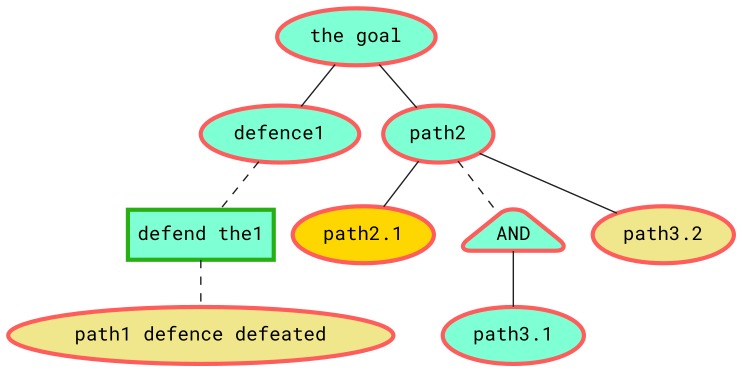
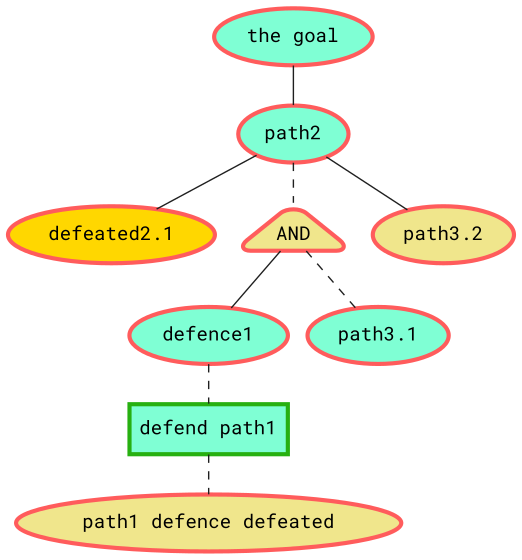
  graph {
    fontname="Roboto Mono"
    nodesep=0.2
    ranksep=0.4
    splines=True
    node [color="#ff5c5c" fillcolor=aquamarine fontname="Roboto Mono" margin=0.1 shape=ellipse style="setlinewidth(3),filled"]
    edge [color="#1f1f1f" fontname="Roboto Mono" style=solid]
    n1 [label="the goal"]
    n2 [label=defence1]
    n3 [label=path2]
-   n4 [color="#27B011" label="defend the1" shape=box]
-   n5 [fillcolor=gold label="path2.1"]
-   n6 [label=AND margin=0.05 shape=triangle style="rounded, setlinewidth(3),filled"]
+   n4 [color="#27B011" label="defend path1" shape=box]
+   n5 [fillcolor=gold label="defeated2.1"]
+   n6 [fillcolor=khaki label=AND margin=0.05 shape=triangle style="rounded, setlinewidth(3),filled"]
    n7 [fillcolor=khaki label="path3.2"]
    n8 [fillcolor=khaki label="path1 defence defeated"]
    n9 [label="path3.1"]
-   n1 -- n2
+   n6 -- n2
    n1 -- n3
    n2 -- n4 [style=dashed]
    n3 -- n5
    n3 -- n6 [style=dashed]
    n3 -- n7
    n4 -- n8 [style=dashed]
-   n6 -- n9
+   n6 -- n9 [style=dashed]
  }
